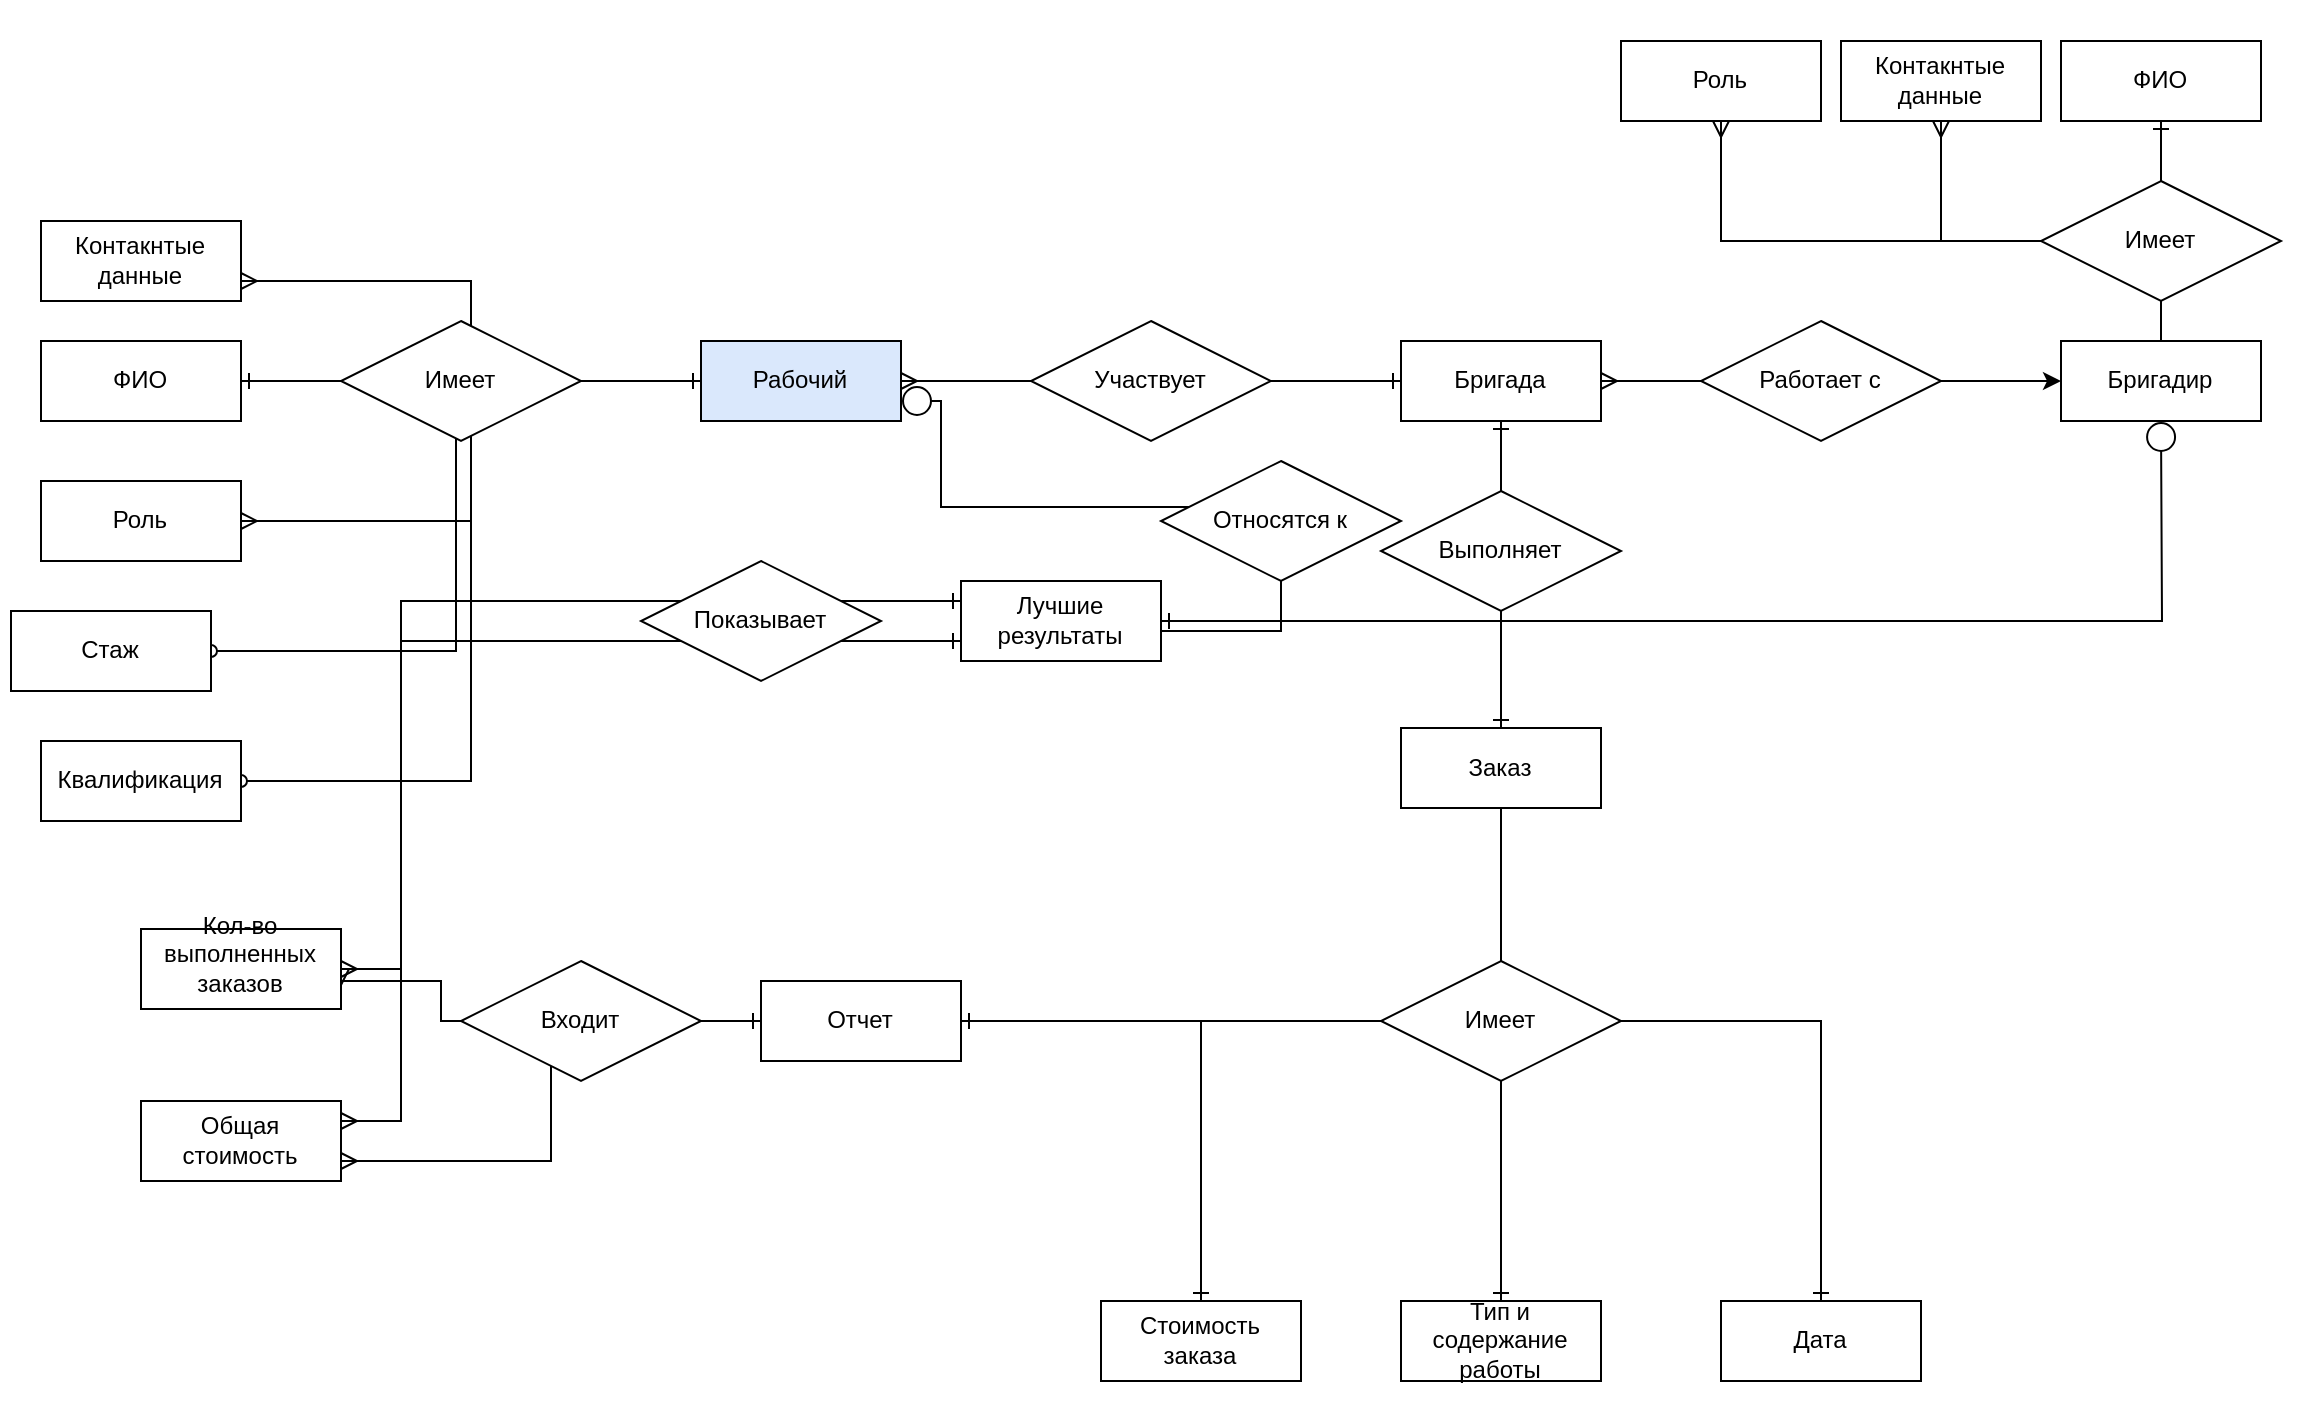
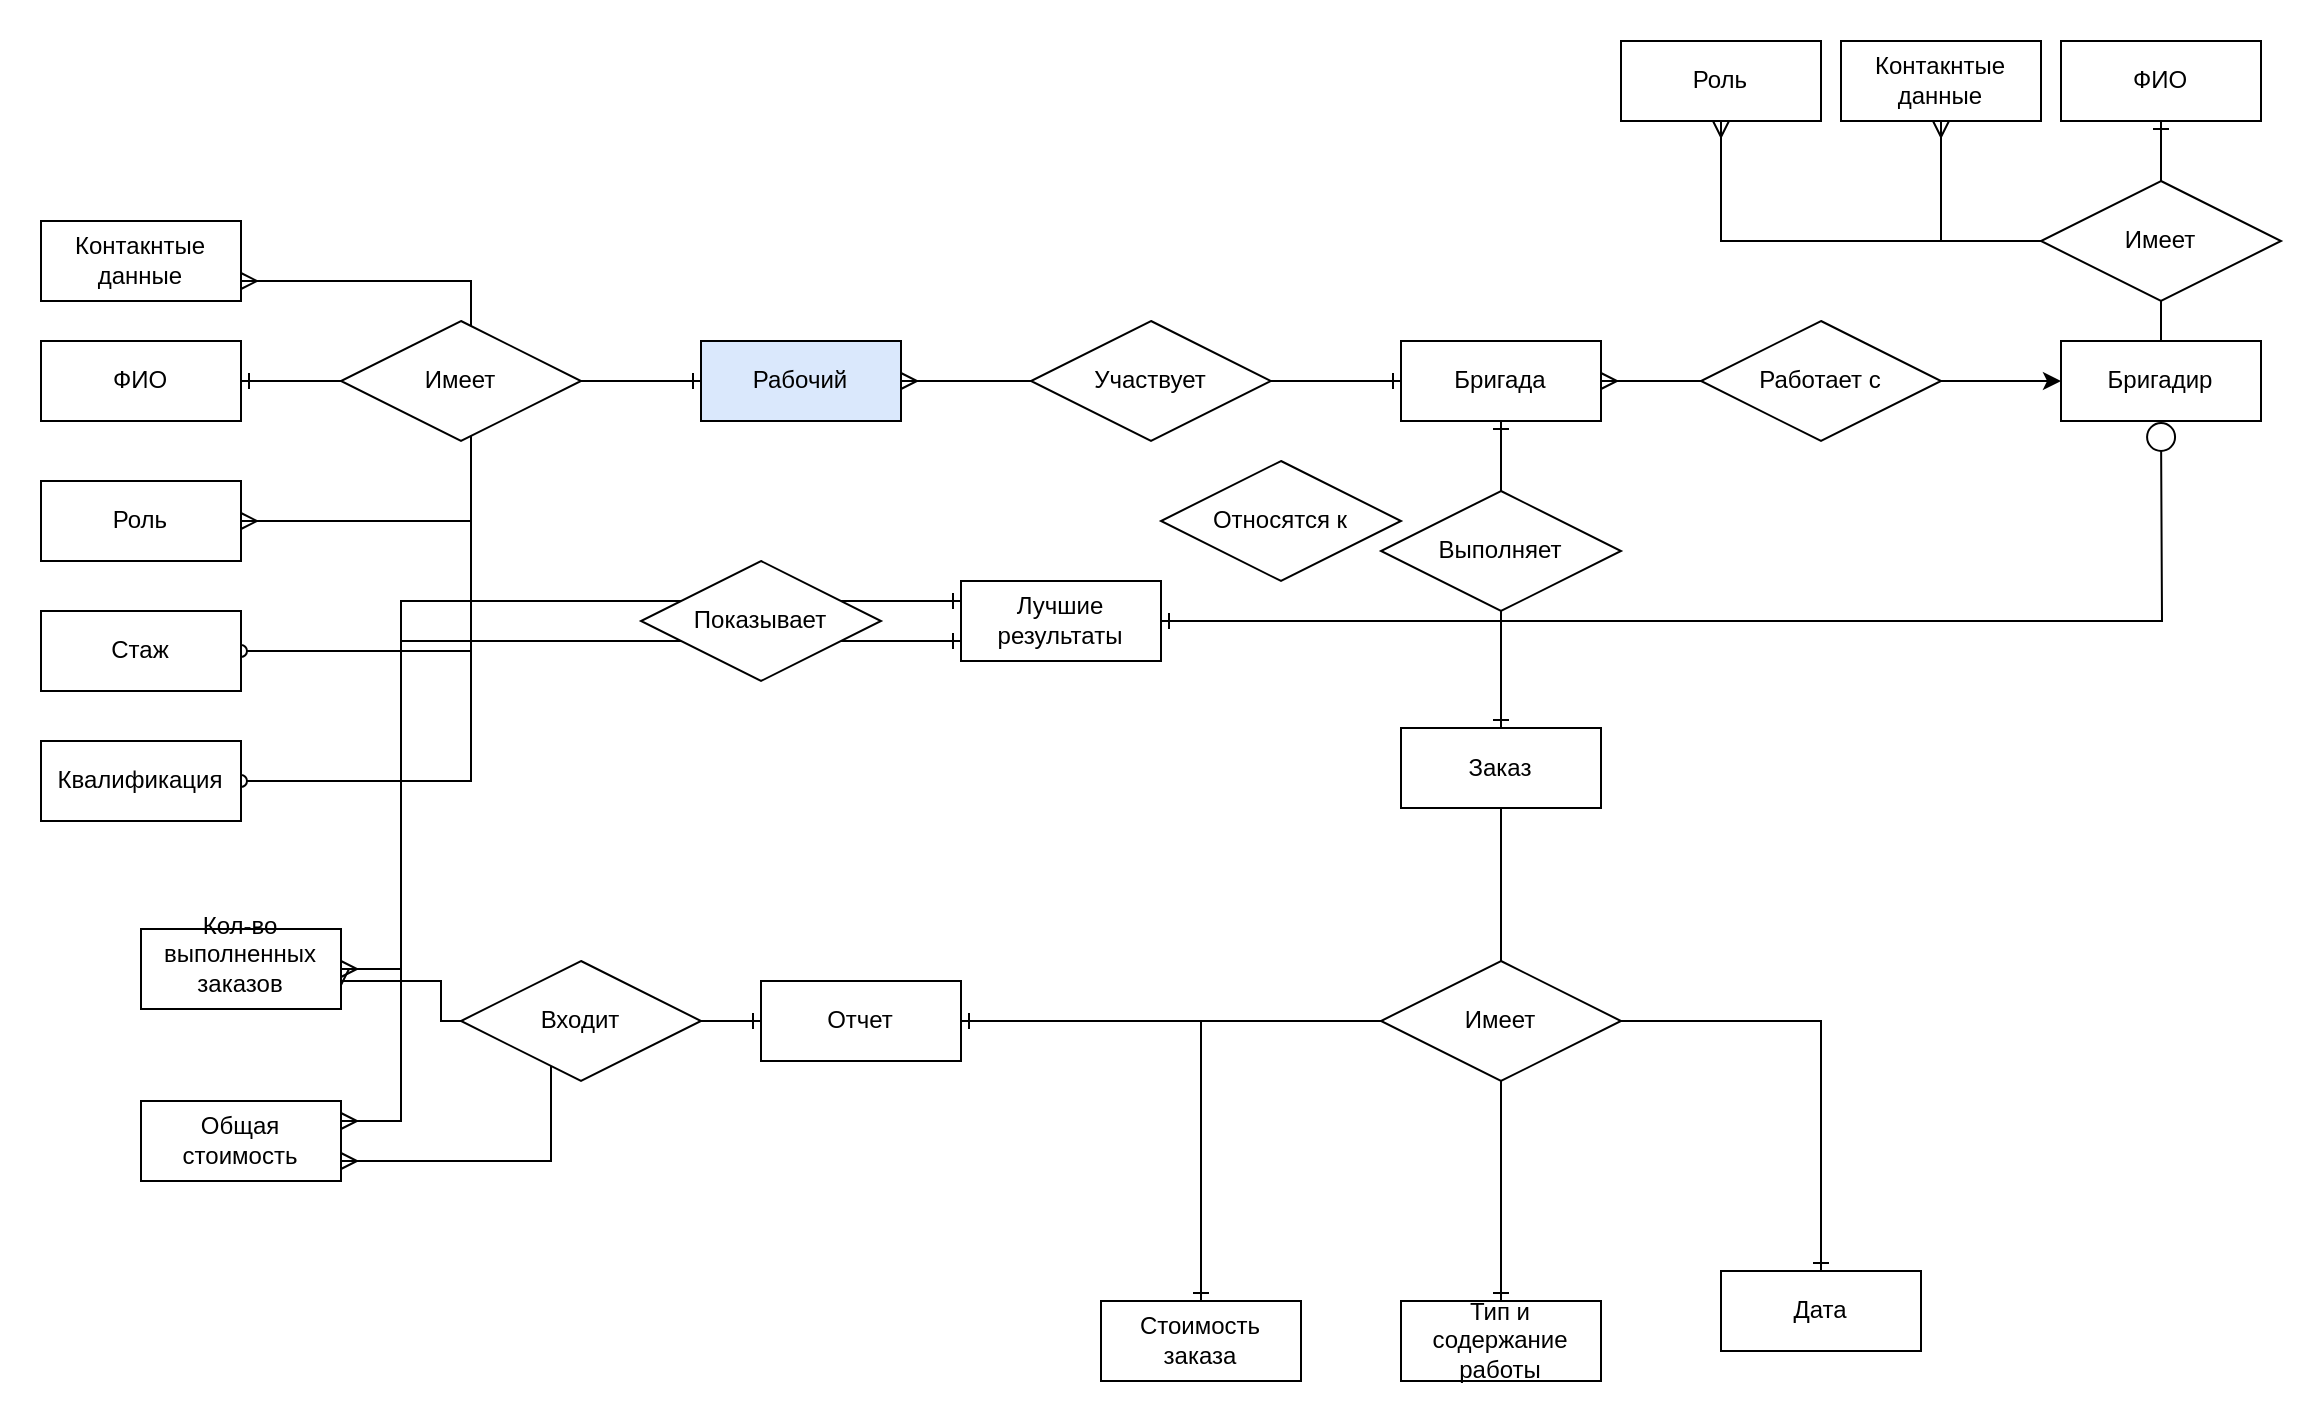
  <mxCell id="0" />
  <mxCell id="1" parent="0" />
  <mxCell id="2" style="edgeStyle=orthogonalEdgeStyle;rounded=0;orthogonalLoop=1;jettySize=auto;html=1;startArrow=ERmany;startFill=0;" parent="1" source="4" target="8" edge="1"><mxGeometry relative="1" as="geometry" /></mxCell>
  <mxCell id="3" style="edgeStyle=orthogonalEdgeStyle;rounded=0;orthogonalLoop=1;jettySize=auto;html=1;endArrow=ERone;endFill=0;startArrow=ERone;startFill=0;" edge="1" parent="1" source="4" target="20"><mxGeometry relative="1" as="geometry" /></mxCell>
  <mxCell id="4" value="Бригада" style="whiteSpace=wrap;html=1;align=center;" parent="1" vertex="1"><mxGeometry x="700" y="170" width="100" height="40" as="geometry" /></mxCell>
  <mxCell id="5" style="edgeStyle=orthogonalEdgeStyle;rounded=0;orthogonalLoop=1;jettySize=auto;html=1;endArrow=ERone;endFill=0;" parent="1" source="8" edge="1"><mxGeometry relative="1" as="geometry"><mxPoint x="1080" y="60" as="targetPoint" /></mxGeometry></mxCell>
  <mxCell id="6" style="edgeStyle=orthogonalEdgeStyle;rounded=0;orthogonalLoop=1;jettySize=auto;html=1;endArrow=ERmany;endFill=0;" parent="1" source="8" target="45" edge="1"><mxGeometry relative="1" as="geometry"><Array as="points"><mxPoint x="1080" y="120" /><mxPoint x="970" y="120" /></Array></mxGeometry></mxCell>
  <mxCell id="7" style="edgeStyle=orthogonalEdgeStyle;rounded=0;orthogonalLoop=1;jettySize=auto;html=1;endArrow=ERmany;endFill=0;" parent="1" source="8" target="46" edge="1"><mxGeometry relative="1" as="geometry"><Array as="points"><mxPoint x="1080" y="120" /><mxPoint x="860" y="120" /></Array></mxGeometry></mxCell>
  <mxCell id="8" value="Бригадир" style="whiteSpace=wrap;html=1;align=center;" parent="1" vertex="1"><mxGeometry x="1030" y="170" width="100" height="40" as="geometry" /></mxCell>
  <mxCell id="9" style="edgeStyle=orthogonalEdgeStyle;rounded=0;orthogonalLoop=1;jettySize=auto;html=1;endArrow=ERone;endFill=0;" parent="1" source="15" target="16" edge="1"><mxGeometry relative="1" as="geometry" /></mxCell>
  <mxCell id="10" style="edgeStyle=orthogonalEdgeStyle;rounded=0;orthogonalLoop=1;jettySize=auto;html=1;entryX=1;entryY=0.75;entryDx=0;entryDy=0;endArrow=ERmany;endFill=0;" parent="1" source="15" target="24" edge="1"><mxGeometry relative="1" as="geometry" /></mxCell>
  <mxCell id="11" style="edgeStyle=orthogonalEdgeStyle;rounded=0;orthogonalLoop=1;jettySize=auto;html=1;entryX=1;entryY=0.5;entryDx=0;entryDy=0;endArrow=ERmany;endFill=0;" parent="1" source="15" target="25" edge="1"><mxGeometry relative="1" as="geometry" /></mxCell>
  <mxCell id="12" style="edgeStyle=orthogonalEdgeStyle;rounded=0;orthogonalLoop=1;jettySize=auto;html=1;entryX=1;entryY=0.5;entryDx=0;entryDy=0;endArrow=oval;endFill=0;" parent="1" source="15" target="27" edge="1"><mxGeometry relative="1" as="geometry" /></mxCell>
  <mxCell id="13" style="edgeStyle=orthogonalEdgeStyle;rounded=0;orthogonalLoop=1;jettySize=auto;html=1;entryX=1;entryY=0.5;entryDx=0;entryDy=0;endArrow=oval;endFill=0;startArrow=ERone;startFill=0;" parent="1" source="15" target="26" edge="1"><mxGeometry relative="1" as="geometry" /></mxCell>
  <mxCell id="14" style="edgeStyle=orthogonalEdgeStyle;rounded=0;orthogonalLoop=1;jettySize=auto;html=1;endArrow=ERone;endFill=0;startArrow=ERmany;startFill=0;" parent="1" source="15" target="4" edge="1"><mxGeometry relative="1" as="geometry" /></mxCell>
  <mxCell id="15" value="Рабочий" style="whiteSpace=wrap;html=1;align=center;fillColor=#dae8fc;" parent="1" vertex="1"><mxGeometry x="350" y="170" width="100" height="40" as="geometry" /></mxCell>
  <mxCell id="16" value="ФИО" style="whiteSpace=wrap;html=1;align=center;" parent="1" vertex="1"><mxGeometry x="20" y="170" width="100" height="40" as="geometry" /></mxCell>
  <mxCell id="17" style="edgeStyle=orthogonalEdgeStyle;rounded=0;orthogonalLoop=1;jettySize=auto;html=1;endArrow=ERone;endFill=0;" parent="1" source="20" target="21" edge="1"><mxGeometry relative="1" as="geometry" /></mxCell>
  <mxCell id="18" style="edgeStyle=orthogonalEdgeStyle;rounded=0;orthogonalLoop=1;jettySize=auto;html=1;endArrow=ERone;endFill=0;" parent="1" source="20" target="23" edge="1"><mxGeometry relative="1" as="geometry"><Array as="points"><mxPoint x="750" y="510" /><mxPoint x="910" y="510" /></Array></mxGeometry></mxCell>
  <mxCell id="19" style="edgeStyle=orthogonalEdgeStyle;rounded=0;orthogonalLoop=1;jettySize=auto;html=1;entryX=1;entryY=0.5;entryDx=0;entryDy=0;endArrow=ERone;endFill=0;" parent="1" source="20" target="30" edge="1"><mxGeometry relative="1" as="geometry"><Array as="points"><mxPoint x="750" y="510" /></Array></mxGeometry></mxCell>
  <mxCell id="20" value="Заказ" style="whiteSpace=wrap;html=1;align=center;" parent="1" vertex="1"><mxGeometry x="700" y="363.5" width="100" height="40" as="geometry" /></mxCell>
  <mxCell id="21" value="Тип и содержание работы" style="whiteSpace=wrap;html=1;align=center;" parent="1" vertex="1"><mxGeometry x="700" y="650" width="100" height="40" as="geometry" /></mxCell>
  <mxCell id="22" value="Стоимость заказа" style="whiteSpace=wrap;html=1;align=center;" parent="1" vertex="1"><mxGeometry x="550" y="650" width="100" height="40" as="geometry" /></mxCell>
- <mxCell id="23" value="Дата" style="whiteSpace=wrap;html=1;align=center;" parent="1" vertex="1"><mxGeometry x="860" y="650" width="100" height="40" as="geometry" /></mxCell>
+ <mxCell id="23" value="Дата" style="whiteSpace=wrap;html=1;align=center;" parent="1" vertex="1"><mxGeometry x="860" y="635" width="100" height="40" as="geometry" /></mxCell>
  <mxCell id="24" value="Контакнтые данные" style="whiteSpace=wrap;html=1;align=center;" parent="1" vertex="1"><mxGeometry x="20" y="110" width="100" height="40" as="geometry" /></mxCell>
  <mxCell id="25" value="Роль" style="whiteSpace=wrap;html=1;align=center;" parent="1" vertex="1"><mxGeometry x="20" y="240" width="100" height="40" as="geometry" /></mxCell>
  <mxCell id="26" value="Квалификация" style="whiteSpace=wrap;html=1;align=center;" parent="1" vertex="1"><mxGeometry x="20" y="370" width="100" height="40" as="geometry" /></mxCell>
- <mxCell id="27" value="Стаж" style="whiteSpace=wrap;html=1;align=center;" parent="1" vertex="1"><mxGeometry x="5" y="305" width="100" height="40" as="geometry" /></mxCell>
+ <mxCell id="27" value="Стаж" style="whiteSpace=wrap;html=1;align=center;" parent="1" vertex="1"><mxGeometry x="20" y="305" width="100" height="40" as="geometry" /></mxCell>
  <mxCell id="28" style="edgeStyle=orthogonalEdgeStyle;rounded=0;orthogonalLoop=1;jettySize=auto;html=1;entryX=1;entryY=0.5;entryDx=0;entryDy=0;endArrow=ERmany;endFill=0;startArrow=ERone;startFill=0;" parent="1" source="30" target="32" edge="1"><mxGeometry relative="1" as="geometry"><Array as="points"><mxPoint x="220" y="510" /><mxPoint x="220" y="490" /><mxPoint x="170" y="490" /></Array></mxGeometry></mxCell>
  <mxCell id="29" style="edgeStyle=orthogonalEdgeStyle;rounded=0;orthogonalLoop=1;jettySize=auto;html=1;entryX=1;entryY=0.75;entryDx=0;entryDy=0;startArrow=ERone;startFill=0;endArrow=ERmany;endFill=0;" edge="1" parent="1" source="30" target="34"><mxGeometry relative="1" as="geometry" /></mxCell>
  <mxCell id="30" value="Отчет" style="whiteSpace=wrap;html=1;align=center;" parent="1" vertex="1"><mxGeometry x="380" y="490" width="100" height="40" as="geometry" /></mxCell>
  <mxCell id="31" style="edgeStyle=orthogonalEdgeStyle;rounded=0;orthogonalLoop=1;jettySize=auto;html=1;entryX=0;entryY=0.25;entryDx=0;entryDy=0;endArrow=ERone;endFill=0;startArrow=ERmany;startFill=0;" edge="1" parent="1" source="32" target="37"><mxGeometry relative="1" as="geometry"><Array as="points"><mxPoint x="200" y="484" /><mxPoint x="200" y="300" /></Array></mxGeometry></mxCell>
  <mxCell id="32" value="Кол-во выполненных заказов&lt;div&gt;&lt;br&gt;&lt;/div&gt;" style="whiteSpace=wrap;html=1;align=center;" parent="1" vertex="1"><mxGeometry x="70" y="464" width="100" height="40" as="geometry" /></mxCell>
  <mxCell id="33" style="edgeStyle=orthogonalEdgeStyle;rounded=0;orthogonalLoop=1;jettySize=auto;html=1;entryX=0;entryY=0.75;entryDx=0;entryDy=0;endArrow=ERone;endFill=0;startArrow=ERmany;startFill=0;" edge="1" parent="1" source="34" target="37"><mxGeometry relative="1" as="geometry"><Array as="points"><mxPoint x="200" y="560" /><mxPoint x="200" y="320" /></Array></mxGeometry></mxCell>
  <mxCell id="34" value="Общая стоимость" style="whiteSpace=wrap;html=1;align=center;" parent="1" vertex="1"><mxGeometry x="70" y="550" width="100" height="40" as="geometry" /></mxCell>
- <mxCell id="35" style="edgeStyle=orthogonalEdgeStyle;rounded=0;orthogonalLoop=1;jettySize=auto;html=1;entryX=1;entryY=0.75;entryDx=0;entryDy=0;endArrow=circle;endFill=0;" edge="1" parent="1" source="37" target="15"><mxGeometry relative="1" as="geometry"><Array as="points"><mxPoint x="640" y="315" /><mxPoint x="640" y="253" /><mxPoint x="470" y="253" /><mxPoint x="470" y="200" /></Array></mxGeometry></mxCell>
  <mxCell id="36" style="edgeStyle=orthogonalEdgeStyle;rounded=0;orthogonalLoop=1;jettySize=auto;html=1;endArrow=circle;endFill=0;startArrow=ERone;startFill=0;" edge="1" parent="1" source="37"><mxGeometry relative="1" as="geometry"><mxPoint x="1080" y="210" as="targetPoint" /></mxGeometry></mxCell>
  <mxCell id="37" value="Лучшие результаты" style="whiteSpace=wrap;html=1;align=center;" parent="1" vertex="1"><mxGeometry x="480" y="290" width="100" height="40" as="geometry" /></mxCell>
  <mxCell id="38" value="Имеет" style="shape=rhombus;perimeter=rhombusPerimeter;whiteSpace=wrap;html=1;align=center;" parent="1" vertex="1"><mxGeometry x="170" y="160" width="120" height="60" as="geometry" /></mxCell>
  <mxCell id="39" value="Участвует" style="shape=rhombus;perimeter=rhombusPerimeter;whiteSpace=wrap;html=1;align=center;" parent="1" vertex="1"><mxGeometry x="515" y="160" width="120" height="60" as="geometry" /></mxCell>
  <mxCell id="40" value="Работает с" style="shape=rhombus;perimeter=rhombusPerimeter;whiteSpace=wrap;html=1;align=center;" parent="1" vertex="1"><mxGeometry x="850" y="160" width="120" height="60" as="geometry" /></mxCell>
  <mxCell id="41" style="edgeStyle=orthogonalEdgeStyle;rounded=0;orthogonalLoop=1;jettySize=auto;html=1;endArrow=ERone;endFill=0;" parent="1" source="42" target="22" edge="1"><mxGeometry relative="1" as="geometry"><Array as="points"><mxPoint x="600" y="510" /></Array></mxGeometry></mxCell>
  <mxCell id="42" value="Имеет" style="shape=rhombus;perimeter=rhombusPerimeter;whiteSpace=wrap;html=1;align=center;" parent="1" vertex="1"><mxGeometry x="690" y="480" width="120" height="60" as="geometry" /></mxCell>
  <mxCell id="43" value="Входит" style="shape=rhombus;perimeter=rhombusPerimeter;whiteSpace=wrap;html=1;align=center;" parent="1" vertex="1"><mxGeometry x="230" y="480" width="120" height="60" as="geometry" /></mxCell>
  <mxCell id="44" value="ФИО" style="whiteSpace=wrap;html=1;align=center;" parent="1" vertex="1"><mxGeometry x="1030" y="20" width="100" height="40" as="geometry" /></mxCell>
  <mxCell id="45" value="Контакнтые данные" style="whiteSpace=wrap;html=1;align=center;" parent="1" vertex="1"><mxGeometry x="920" y="20" width="100" height="40" as="geometry" /></mxCell>
  <mxCell id="46" value="Роль" style="whiteSpace=wrap;html=1;align=center;" parent="1" vertex="1"><mxGeometry x="810" y="20" width="100" height="40" as="geometry" /></mxCell>
  <mxCell id="47" value="Имеет" style="shape=rhombus;perimeter=rhombusPerimeter;whiteSpace=wrap;html=1;align=center;" parent="1" vertex="1"><mxGeometry x="1020" y="90" width="120" height="60" as="geometry" /></mxCell>
  <mxCell id="48" value="Выполняет" style="shape=rhombus;perimeter=rhombusPerimeter;whiteSpace=wrap;html=1;align=center;" parent="1" vertex="1"><mxGeometry x="690" y="245" width="120" height="60" as="geometry" /></mxCell>
  <mxCell id="49" value="Показывает" style="shape=rhombus;perimeter=rhombusPerimeter;whiteSpace=wrap;html=1;align=center;" parent="1" vertex="1"><mxGeometry x="320" y="280" width="120" height="60" as="geometry" /></mxCell>
  <mxCell id="50" value="Относятся к" style="shape=rhombus;perimeter=rhombusPerimeter;whiteSpace=wrap;html=1;align=center;" vertex="1" parent="1"><mxGeometry x="580" y="230" width="120" height="60" as="geometry" /></mxCell>
